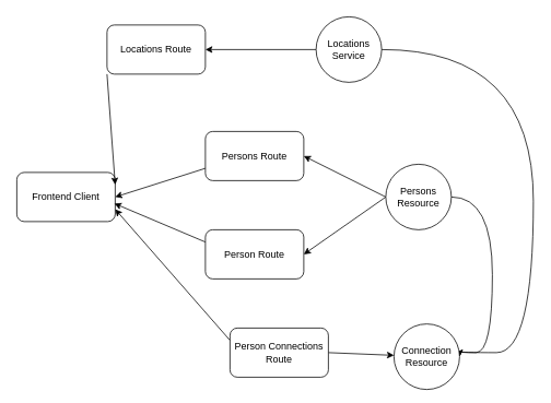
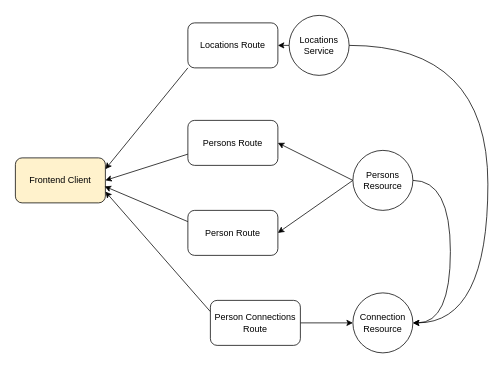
  <mxCell id="0" />
  <mxCell id="1" parent="0" />
  <mxCell id="2" style="edgeStyle=orthogonalEdgeStyle;rounded=0;orthogonalLoop=1;jettySize=auto;html=1;exitX=0;exitY=0.5;exitDx=0;exitDy=0;entryX=1;entryY=0.5;entryDx=0;entryDy=0;" edge="1" parent="1" source="3" target="12"><mxGeometry relative="1" as="geometry" /></mxCell>
  <mxCell id="3" value="Locations Service" style="ellipse;whiteSpace=wrap;html=1;aspect=fixed;" vertex="1" parent="1"><mxGeometry x="385" y="20" width="80" height="80" as="geometry" /></mxCell>
  <mxCell id="4" style="rounded=0;orthogonalLoop=1;jettySize=auto;html=1;exitX=0;exitY=0.5;exitDx=0;exitDy=0;entryX=1;entryY=0.5;entryDx=0;entryDy=0;" edge="1" parent="1" source="6" target="14"><mxGeometry relative="1" as="geometry" /></mxCell>
  <mxCell id="5" style="edgeStyle=none;rounded=0;orthogonalLoop=1;jettySize=auto;html=1;exitX=0;exitY=0.5;exitDx=0;exitDy=0;entryX=1;entryY=0.5;entryDx=0;entryDy=0;" edge="1" parent="1" source="6" target="16"><mxGeometry relative="1" as="geometry" /></mxCell>
  <mxCell id="6" value="Persons Resource" style="ellipse;whiteSpace=wrap;html=1;aspect=fixed;" vertex="1" parent="1"><mxGeometry x="470" y="200" width="80" height="80" as="geometry" /></mxCell>
  <mxCell id="7" style="rounded=0;orthogonalLoop=1;jettySize=auto;html=1;exitX=1;exitY=0.5;exitDx=0;exitDy=0;entryX=1;entryY=0.5;entryDx=0;entryDy=0;edgeStyle=orthogonalEdgeStyle;curved=1;endArrow=none;endFill=0;startArrow=classic;startFill=1;" edge="1" parent="1" source="9" target="6"><mxGeometry relative="1" as="geometry"><Array as="points"><mxPoint x="600" y="430" /><mxPoint x="600" y="240" /></Array></mxGeometry></mxCell>
  <mxCell id="8" style="edgeStyle=orthogonalEdgeStyle;curved=1;rounded=0;orthogonalLoop=1;jettySize=auto;html=1;exitX=1;exitY=0.5;exitDx=0;exitDy=0;entryX=1;entryY=0.5;entryDx=0;entryDy=0;startArrow=classic;startFill=1;endArrow=none;endFill=0;" edge="1" parent="1" source="9" target="3"><mxGeometry relative="1" as="geometry"><Array as="points"><mxPoint x="650" y="430" /><mxPoint x="650" y="60" /></Array></mxGeometry></mxCell>
- <mxCell id="9" value="Connection Resource" style="ellipse;whiteSpace=wrap;html=1;aspect=fixed;" vertex="1" parent="1"><mxGeometry x="480" y="395" width="80" height="80" as="geometry" /></mxCell>
- <mxCell id="10" value="Frontend Client" style="rounded=1;whiteSpace=wrap;html=1;" vertex="1" parent="1"><mxGeometry x="20" y="210" width="120" height="60" as="geometry" /></mxCell>
+ <mxCell id="9" value="Connection Resource" style="ellipse;whiteSpace=wrap;html=1;aspect=fixed;" vertex="1" parent="1"><mxGeometry x="470" y="390" width="80" height="80" as="geometry" /></mxCell>
+ <mxCell id="10" value="Frontend Client" style="rounded=1;whiteSpace=wrap;html=1;fillColor=#fff2cc;" vertex="1" parent="1"><mxGeometry x="20" y="210" width="120" height="60" as="geometry" /></mxCell>
  <mxCell id="11" style="edgeStyle=none;rounded=0;orthogonalLoop=1;jettySize=auto;html=1;exitX=0;exitY=1;exitDx=0;exitDy=0;entryX=1;entryY=0.25;entryDx=0;entryDy=0;" edge="1" parent="1" source="12" target="10"><mxGeometry relative="1" as="geometry" /></mxCell>
- <mxCell id="12" value="Locations Route" style="rounded=1;whiteSpace=wrap;html=1;" vertex="1" parent="1"><mxGeometry x="130" y="30" width="120" height="60" as="geometry" /></mxCell>
+ <mxCell id="12" value="Locations Route" style="rounded=1;whiteSpace=wrap;html=1;" vertex="1" parent="1"><mxGeometry x="250" y="30" width="120" height="60" as="geometry" /></mxCell>
  <mxCell id="13" style="edgeStyle=none;rounded=0;orthogonalLoop=1;jettySize=auto;html=1;exitX=0;exitY=0.75;exitDx=0;exitDy=0;entryX=1;entryY=0.5;entryDx=0;entryDy=0;" edge="1" parent="1" source="14" target="10"><mxGeometry relative="1" as="geometry" /></mxCell>
  <mxCell id="14" value="Persons Route" style="rounded=1;whiteSpace=wrap;html=1;" vertex="1" parent="1"><mxGeometry x="250" y="160" width="120" height="60" as="geometry" /></mxCell>
  <mxCell id="15" style="edgeStyle=none;rounded=0;orthogonalLoop=1;jettySize=auto;html=1;exitX=0;exitY=0.25;exitDx=0;exitDy=0;entryX=0.992;entryY=0.633;entryDx=0;entryDy=0;entryPerimeter=0;" edge="1" parent="1" source="16" target="10"><mxGeometry relative="1" as="geometry" /></mxCell>
  <mxCell id="16" value="Person Route" style="rounded=1;whiteSpace=wrap;html=1;" vertex="1" parent="1"><mxGeometry x="250" y="280" width="120" height="60" as="geometry" /></mxCell>
  <mxCell id="17" style="edgeStyle=none;rounded=0;orthogonalLoop=1;jettySize=auto;html=1;exitX=0;exitY=0.25;exitDx=0;exitDy=0;entryX=1;entryY=0.75;entryDx=0;entryDy=0;" edge="1" parent="1" source="19" target="10"><mxGeometry relative="1" as="geometry" /></mxCell>
  <mxCell id="18" style="edgeStyle=none;rounded=0;orthogonalLoop=1;jettySize=auto;html=1;exitX=1;exitY=0.5;exitDx=0;exitDy=0;" edge="1" parent="1" source="19" target="9"><mxGeometry relative="1" as="geometry" /></mxCell>
  <mxCell id="19" value="Person Connections Route" style="rounded=1;whiteSpace=wrap;html=1;" vertex="1" parent="1"><mxGeometry x="280" y="400" width="120" height="60" as="geometry" /></mxCell>
